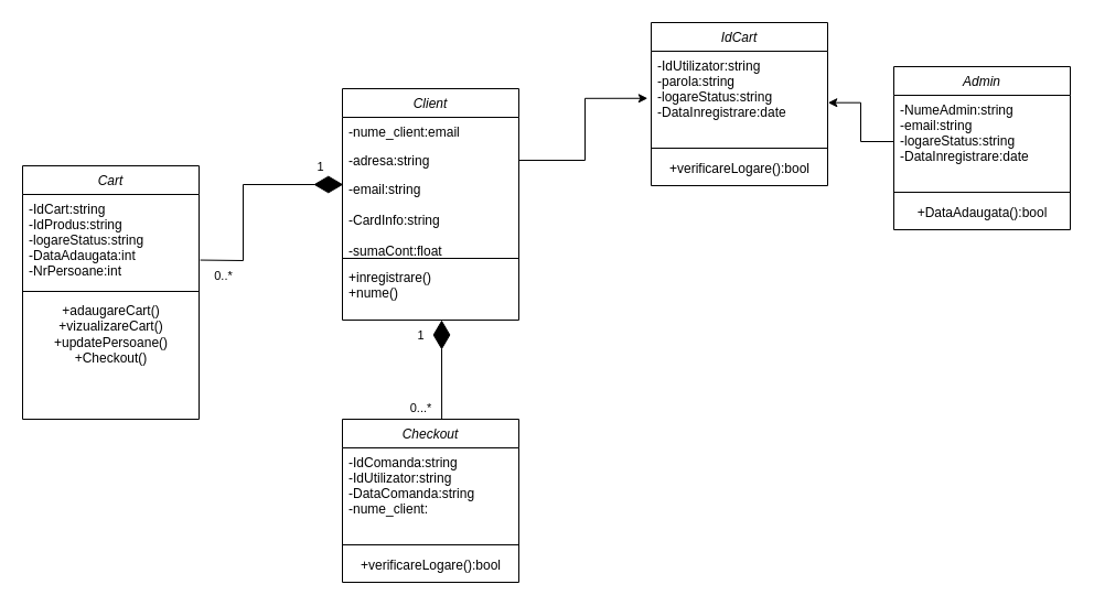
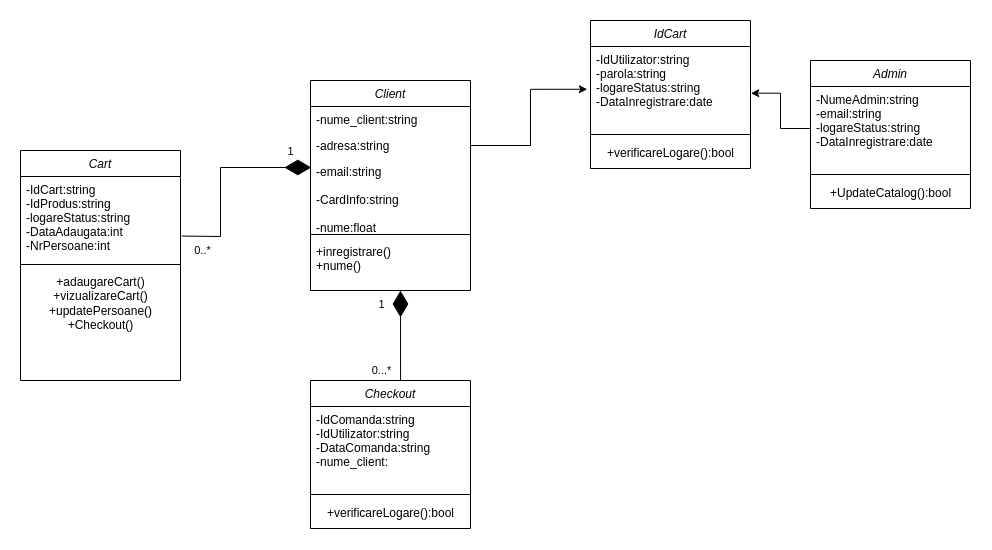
  <mxCell id="0" />
  <mxCell id="1" parent="0" />
  <mxCell id="2" value="Client" style="swimlane;fontStyle=2;align=center;verticalAlign=top;childLayout=stackLayout;horizontal=1;startSize=26;horizontalStack=0;resizeParent=1;resizeLast=0;collapsible=1;marginBottom=0;rounded=0;shadow=0;strokeWidth=1;" parent="1" vertex="1"><mxGeometry x="310" y="80" width="160" height="210" as="geometry"><mxRectangle x="230" y="140" width="160" height="26" as="alternateBounds" /></mxGeometry></mxCell>
- <mxCell id="3" value="-nume_client:email" style="text;align=left;verticalAlign=top;spacingLeft=4;spacingRight=4;overflow=hidden;rotatable=0;points=[[0,0.5],[1,0.5]];portConstraint=eastwest;" parent="2" vertex="1"><mxGeometry y="26" width="160" height="26" as="geometry" /></mxCell>
+ <mxCell id="3" value="-nume_client:string" style="text;align=left;verticalAlign=top;spacingLeft=4;spacingRight=4;overflow=hidden;rotatable=0;points=[[0,0.5],[1,0.5]];portConstraint=eastwest;" parent="2" vertex="1"><mxGeometry y="26" width="160" height="26" as="geometry" /></mxCell>
  <mxCell id="4" value="-adresa:string" style="text;align=left;verticalAlign=top;spacingLeft=4;spacingRight=4;overflow=hidden;rotatable=0;points=[[0,0.5],[1,0.5]];portConstraint=eastwest;rounded=0;shadow=0;html=0;" parent="2" vertex="1"><mxGeometry y="52" width="160" height="26" as="geometry" /></mxCell>
- <mxCell id="5" value="-email:string&#10;&#10;-CardInfo:string&#10;&#10;-sumaCont:float" style="text;align=left;verticalAlign=top;spacingLeft=4;spacingRight=4;overflow=hidden;rotatable=0;points=[[0,0.5],[1,0.5]];portConstraint=eastwest;rounded=0;shadow=0;html=0;" parent="2" vertex="1"><mxGeometry y="78" width="160" height="72" as="geometry" /></mxCell>
+ <mxCell id="5" value="-email:string&#10;&#10;-CardInfo:string&#10;&#10;-nume:float" style="text;align=left;verticalAlign=top;spacingLeft=4;spacingRight=4;overflow=hidden;rotatable=0;points=[[0,0.5],[1,0.5]];portConstraint=eastwest;rounded=0;shadow=0;html=0;" parent="2" vertex="1"><mxGeometry y="78" width="160" height="72" as="geometry" /></mxCell>
  <mxCell id="6" value="" style="line;html=1;strokeWidth=1;align=left;verticalAlign=middle;spacingTop=-1;spacingLeft=3;spacingRight=3;rotatable=0;labelPosition=right;points=[];portConstraint=eastwest;" parent="2" vertex="1"><mxGeometry y="150" width="160" height="8" as="geometry" /></mxCell>
  <mxCell id="7" value="+inregistrare()&#10;+nume()&#10;" style="text;align=left;verticalAlign=top;spacingLeft=4;spacingRight=4;overflow=hidden;rotatable=0;points=[[0,0.5],[1,0.5]];portConstraint=eastwest;" parent="2" vertex="1"><mxGeometry y="158" width="160" height="32" as="geometry" /></mxCell>
  <mxCell id="8" value="IdCart" style="swimlane;fontStyle=2;align=center;verticalAlign=top;childLayout=stackLayout;horizontal=1;startSize=26;horizontalStack=0;resizeParent=1;resizeLast=0;collapsible=1;marginBottom=0;rounded=0;shadow=0;strokeWidth=1;" vertex="1" parent="1"><mxGeometry x="590" y="20" width="160" height="148" as="geometry"><mxRectangle x="230" y="140" width="160" height="26" as="alternateBounds" /></mxGeometry></mxCell>
  <mxCell id="9" value="-IdUtilizator:string&#10;-parola:string&#10;-logareStatus:string&#10;-DataInregistrare:date" style="text;align=left;verticalAlign=top;spacingLeft=4;spacingRight=4;overflow=hidden;rotatable=0;points=[[0,0.5],[1,0.5]];portConstraint=eastwest;rounded=0;shadow=0;html=0;" vertex="1" parent="8"><mxGeometry y="26" width="160" height="84" as="geometry" /></mxCell>
  <mxCell id="10" value="" style="line;html=1;strokeWidth=1;align=left;verticalAlign=middle;spacingTop=-1;spacingLeft=3;spacingRight=3;rotatable=0;labelPosition=right;points=[];portConstraint=eastwest;" vertex="1" parent="8"><mxGeometry y="110" width="160" height="8" as="geometry" /></mxCell>
  <mxCell id="11" value="+verificareLogare():bool" style="text;html=1;align=center;verticalAlign=middle;resizable=0;points=[];autosize=1;strokeColor=none;fillColor=none;" vertex="1" parent="8"><mxGeometry y="118" width="160" height="30" as="geometry" /></mxCell>
  <mxCell id="12" style="edgeStyle=orthogonalEdgeStyle;rounded=0;orthogonalLoop=1;jettySize=auto;html=1;entryX=-0.02;entryY=0.509;entryDx=0;entryDy=0;entryPerimeter=0;" edge="1" parent="1" source="4" target="9"><mxGeometry relative="1" as="geometry" /></mxCell>
  <mxCell id="13" value="Admin" style="swimlane;fontStyle=2;align=center;verticalAlign=top;childLayout=stackLayout;horizontal=1;startSize=26;horizontalStack=0;resizeParent=1;resizeLast=0;collapsible=1;marginBottom=0;rounded=0;shadow=0;strokeWidth=1;" vertex="1" parent="1"><mxGeometry x="810" y="60" width="160" height="148" as="geometry"><mxRectangle x="230" y="140" width="160" height="26" as="alternateBounds" /></mxGeometry></mxCell>
  <mxCell id="14" value="-NumeAdmin:string&#10;-email:string&#10;-logareStatus:string&#10;-DataInregistrare:date" style="text;align=left;verticalAlign=top;spacingLeft=4;spacingRight=4;overflow=hidden;rotatable=0;points=[[0,0.5],[1,0.5]];portConstraint=eastwest;rounded=0;shadow=0;html=0;" vertex="1" parent="13"><mxGeometry y="26" width="160" height="84" as="geometry" /></mxCell>
  <mxCell id="15" value="" style="line;html=1;strokeWidth=1;align=left;verticalAlign=middle;spacingTop=-1;spacingLeft=3;spacingRight=3;rotatable=0;labelPosition=right;points=[];portConstraint=eastwest;" vertex="1" parent="13"><mxGeometry y="110" width="160" height="8" as="geometry" /></mxCell>
- <mxCell id="16" value="+DataAdaugata():bool" style="text;html=1;align=center;verticalAlign=middle;resizable=0;points=[];autosize=1;strokeColor=none;fillColor=none;" vertex="1" parent="13"><mxGeometry y="118" width="160" height="30" as="geometry" /></mxCell>
+ <mxCell id="16" value="+UpdateCatalog():bool" style="text;html=1;align=center;verticalAlign=middle;resizable=0;points=[];autosize=1;strokeColor=none;fillColor=none;" vertex="1" parent="13"><mxGeometry y="118" width="160" height="30" as="geometry" /></mxCell>
  <mxCell id="17" style="edgeStyle=orthogonalEdgeStyle;rounded=0;orthogonalLoop=1;jettySize=auto;html=1;entryX=1.002;entryY=0.556;entryDx=0;entryDy=0;entryPerimeter=0;" edge="1" parent="1" source="14" target="9"><mxGeometry relative="1" as="geometry" /></mxCell>
  <mxCell id="18" value="Checkout" style="swimlane;fontStyle=2;align=center;verticalAlign=top;childLayout=stackLayout;horizontal=1;startSize=26;horizontalStack=0;resizeParent=1;resizeLast=0;collapsible=1;marginBottom=0;rounded=0;shadow=0;strokeWidth=1;" vertex="1" parent="1"><mxGeometry x="310" y="380" width="160" height="148" as="geometry"><mxRectangle x="230" y="140" width="160" height="26" as="alternateBounds" /></mxGeometry></mxCell>
  <mxCell id="19" value="-IdComanda:string&#10;-IdUtilizator:string&#10;-DataComanda:string&#10;-nume_client:&#10;" style="text;align=left;verticalAlign=top;spacingLeft=4;spacingRight=4;overflow=hidden;rotatable=0;points=[[0,0.5],[1,0.5]];portConstraint=eastwest;rounded=0;shadow=0;html=0;" vertex="1" parent="18"><mxGeometry y="26" width="160" height="84" as="geometry" /></mxCell>
  <mxCell id="20" value="" style="line;html=1;strokeWidth=1;align=left;verticalAlign=middle;spacingTop=-1;spacingLeft=3;spacingRight=3;rotatable=0;labelPosition=right;points=[];portConstraint=eastwest;" vertex="1" parent="18"><mxGeometry y="110" width="160" height="8" as="geometry" /></mxCell>
  <mxCell id="21" value="+verificareLogare():bool" style="text;html=1;align=center;verticalAlign=middle;resizable=0;points=[];autosize=1;strokeColor=none;fillColor=none;" vertex="1" parent="18"><mxGeometry y="118" width="160" height="30" as="geometry" /></mxCell>
  <mxCell id="22" value="Cart" style="swimlane;fontStyle=2;align=center;verticalAlign=top;childLayout=stackLayout;horizontal=1;startSize=26;horizontalStack=0;resizeParent=1;resizeLast=0;collapsible=1;marginBottom=0;rounded=0;shadow=0;strokeWidth=1;" vertex="1" parent="1"><mxGeometry x="20" y="150" width="160" height="230" as="geometry"><mxRectangle x="230" y="140" width="160" height="26" as="alternateBounds" /></mxGeometry></mxCell>
  <mxCell id="23" value="-IdCart:string&#10;-IdProdus:string&#10;-logareStatus:string&#10;-DataAdaugata:int&#10;-NrPersoane:int" style="text;align=left;verticalAlign=top;spacingLeft=4;spacingRight=4;overflow=hidden;rotatable=0;points=[[0,0.5],[1,0.5]];portConstraint=eastwest;rounded=0;shadow=0;html=0;" vertex="1" parent="22"><mxGeometry y="26" width="160" height="84" as="geometry" /></mxCell>
  <mxCell id="24" value="" style="line;html=1;strokeWidth=1;align=left;verticalAlign=middle;spacingTop=-1;spacingLeft=3;spacingRight=3;rotatable=0;labelPosition=right;points=[];portConstraint=eastwest;" vertex="1" parent="22"><mxGeometry y="110" width="160" height="8" as="geometry" /></mxCell>
  <mxCell id="25" value="+adaugareCart()&lt;br&gt;+vizualizareCart()&lt;br&gt;+updatePersoane()&lt;br&gt;+Checkout()" style="text;html=1;align=center;verticalAlign=middle;resizable=0;points=[];autosize=1;strokeColor=none;fillColor=none;" vertex="1" parent="22"><mxGeometry y="118" width="160" height="70" as="geometry" /></mxCell>
  <mxCell id="26" value="" style="endArrow=diamondThin;endFill=1;endSize=24;html=1;rounded=0;exitX=1.007;exitY=0.709;exitDx=0;exitDy=0;exitPerimeter=0;entryX=0.005;entryY=0.125;entryDx=0;entryDy=0;entryPerimeter=0;" edge="1" parent="1" source="23" target="5"><mxGeometry width="160" relative="1" as="geometry"><mxPoint x="110" y="100" as="sourcePoint" /><mxPoint x="270" y="100" as="targetPoint" /><Array as="points"><mxPoint x="220" y="236" /><mxPoint x="220" y="167" /></Array></mxGeometry></mxCell>
  <mxCell id="27" value="0..*" style="edgeLabel;html=1;align=center;verticalAlign=middle;resizable=0;points=[];" vertex="1" connectable="0" parent="26"><mxGeometry x="-0.795" y="-1" relative="1" as="geometry"><mxPoint y="13" as="offset" /></mxGeometry></mxCell>
  <mxCell id="28" value="1" style="edgeLabel;html=1;align=center;verticalAlign=middle;resizable=0;points=[];" vertex="1" connectable="0" parent="26"><mxGeometry x="0.725" y="2" relative="1" as="geometry"><mxPoint x="6" y="-15" as="offset" /></mxGeometry></mxCell>
  <mxCell id="29" value="" style="endArrow=diamondThin;endFill=1;endSize=24;html=1;rounded=0;exitX=0.563;exitY=0;exitDx=0;exitDy=0;exitPerimeter=0;" edge="1" parent="1" source="18"><mxGeometry width="160" relative="1" as="geometry"><mxPoint x="330" y="340" as="sourcePoint" /><mxPoint x="400" y="290" as="targetPoint" /></mxGeometry></mxCell>
  <mxCell id="30" value="0...*" style="edgeLabel;html=1;align=center;verticalAlign=middle;resizable=0;points=[];" vertex="1" connectable="0" parent="29"><mxGeometry x="-0.799" y="-1" relative="1" as="geometry"><mxPoint x="-21" y="-1" as="offset" /></mxGeometry></mxCell>
  <mxCell id="31" value="1" style="edgeLabel;html=1;align=center;verticalAlign=middle;resizable=0;points=[];" vertex="1" connectable="0" parent="29"><mxGeometry x="0.682" y="-1" relative="1" as="geometry"><mxPoint x="-21" as="offset" /></mxGeometry></mxCell>
